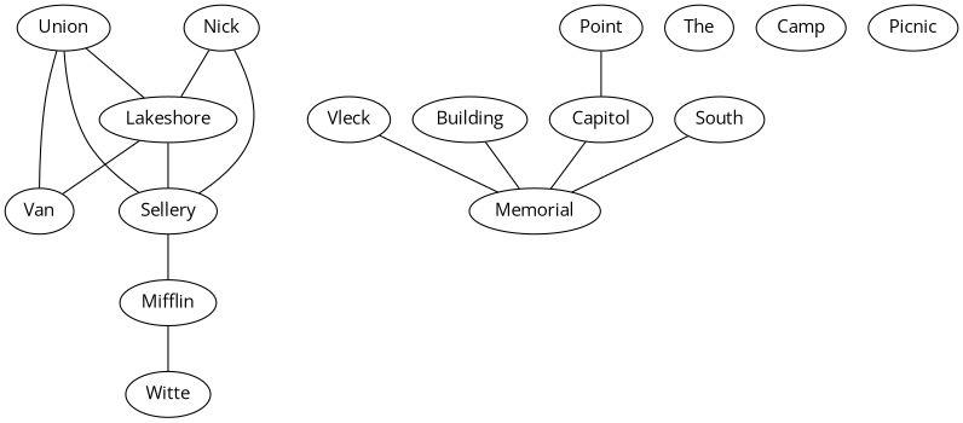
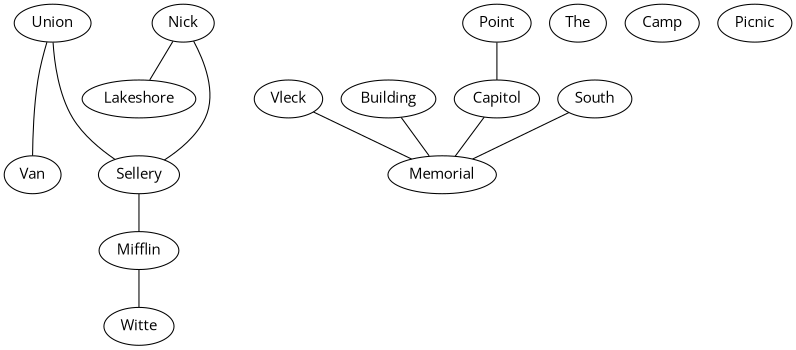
  graph {
    fontname="Open Sans"
    node [fontname="Open Sans"]
    edge [fontname="Open Sans"]
    Union [department=Union distance=10]
    Sellery [department=Housing]
    Lakeshore [department=Housing]
    Van
    Mifflin
    Witte [department=Housing]
    Vleck [department=Math distance=5]
    Memorial
    Building [department=Government distance=100]
    The
    Nick [department=Athletics]
    Camp
    Picnic
    Point [department=Nature]
    Capitol
    South
    Union -- Sellery [distance=1]
-   Union -- Lakeshore [distance=10]
    Union -- Van [distance=2]
    Sellery -- Mifflin [distance=1]
-   Lakeshore -- Sellery [distance=13]
-   Lakeshore -- Van
    Mifflin -- Witte [distance=10]
    Vleck -- Memorial
    Building -- Memorial
    Nick -- Sellery [distance=1]
    Nick -- Lakeshore [distance=5]
    Point -- Capitol
    Capitol -- Memorial
    South -- Memorial
  }
